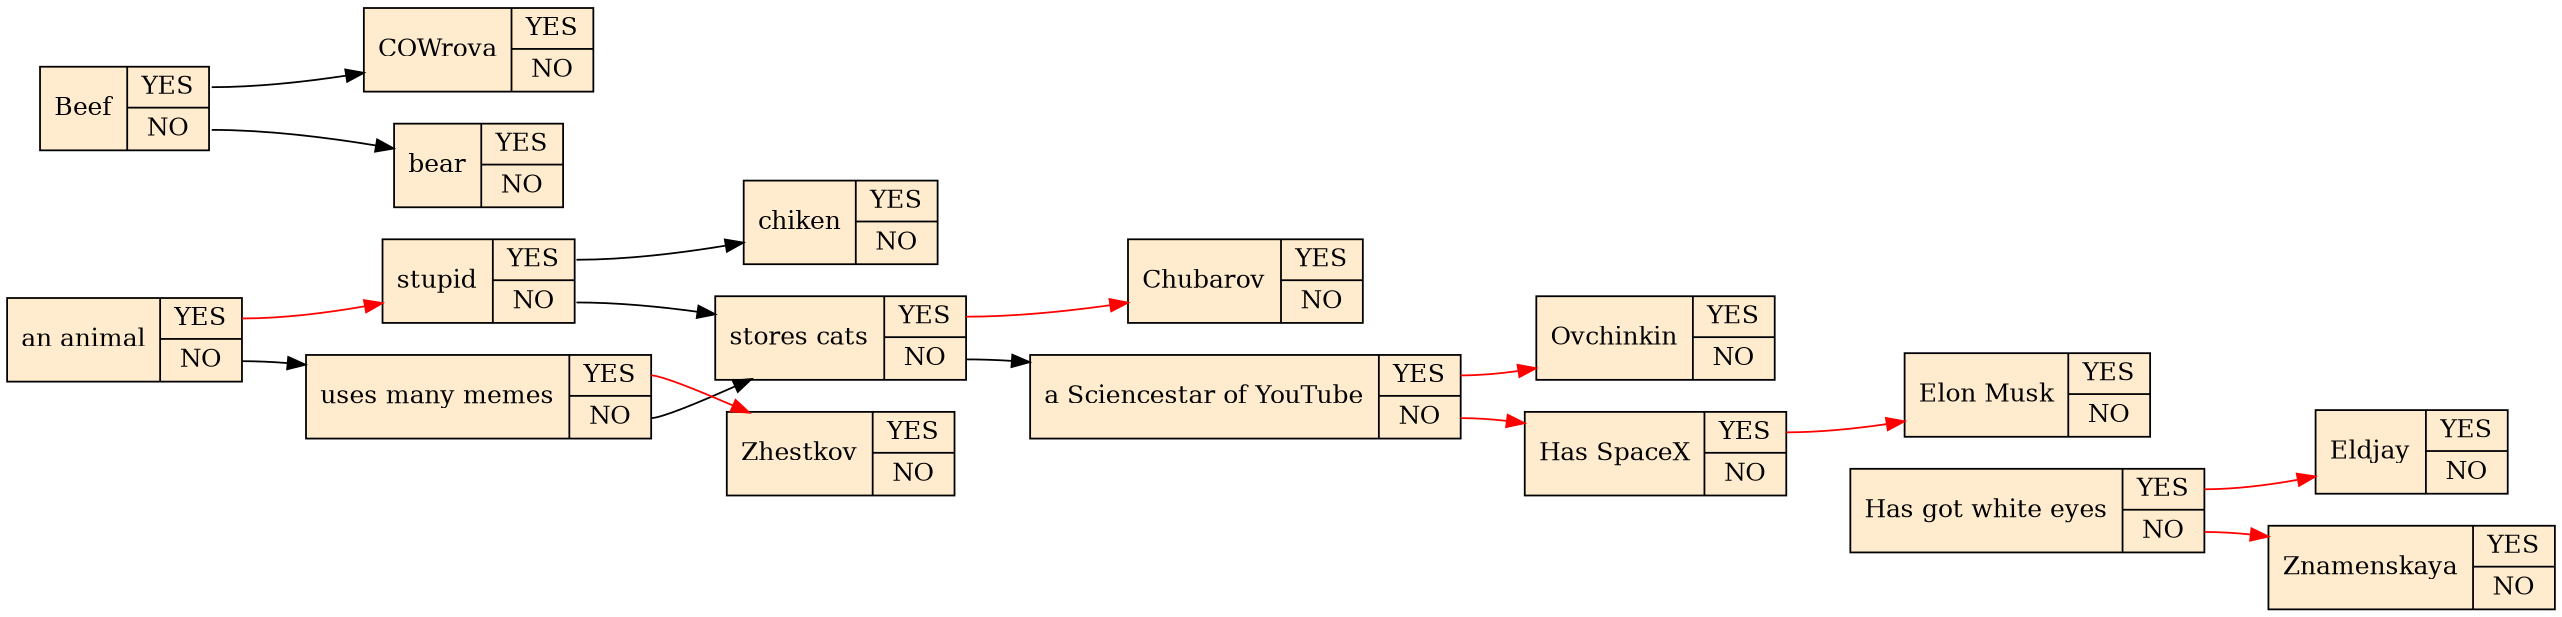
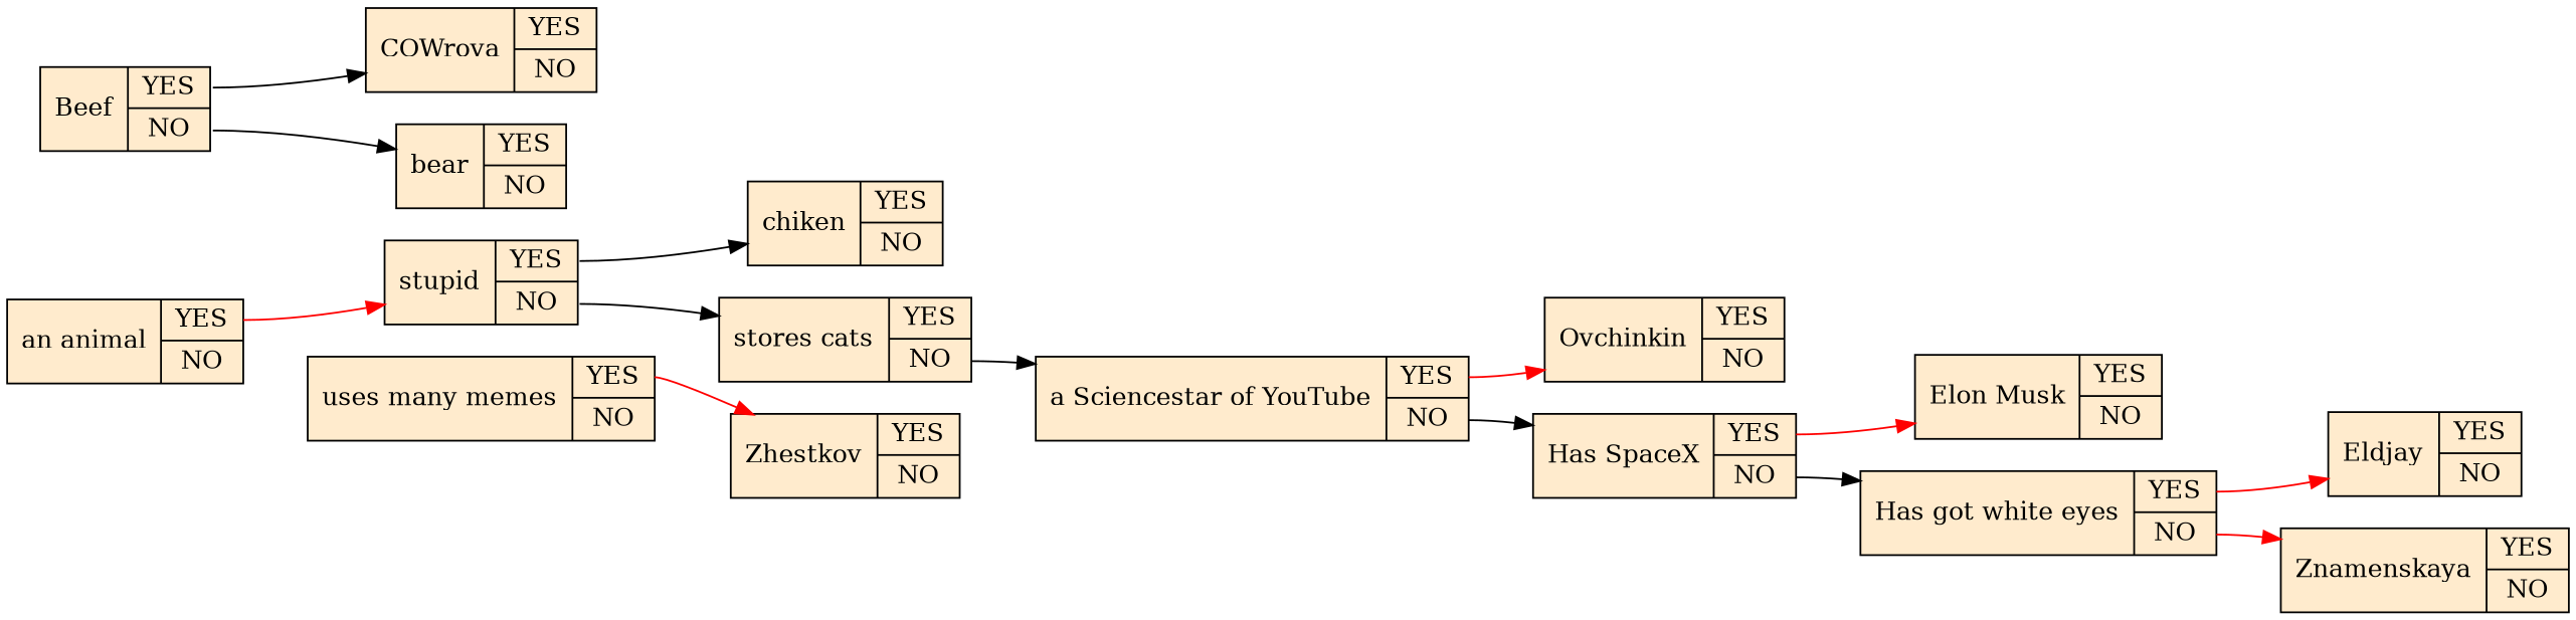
  digraph {
    rankdir=LR
    node [fillcolor="#FFEBCD" shape=record style=filled]
    edge [tailport=f1]
    n1 [label="{an animal|{<f1>YES|<f2>NO}}"]
    n2 [label="{stupid|{<f1>YES|<f2>NO}}"]
    n3 [label="{uses many memes|{<f1>YES|<f2>NO}}"]
    n4 [label="{chiken|{<f1>YES|<f2>NO}}"]
    n5 [label="{stores cats|{<f1>YES|<f2>NO}}"]
    n6 [label="{Zhestkov|{<f1>YES|<f2>NO}}"]
    n7 [label="{Beef|{<f1>YES|<f2>NO}}"]
    n8 [label="{COWrova|{<f1>YES|<f2>NO}}"]
    n9 [label="{bear|{<f1>YES|<f2>NO}}"]
-   n10 [label="{Chubarov|{<f1>YES|<f2>NO}}"]
    n11 [label="{a Sciencestar of YouTube|{<f1>YES|<f2>NO}}"]
    n12 [label="{Ovchinkin|{<f1>YES|<f2>NO}}"]
    n13 [label="{Has SpaceX|{<f1>YES|<f2>NO}}"]
    n14 [label="{Elon Musk|{<f1>YES|<f2>NO}}"]
    n15 [label="{Has got white eyes|{<f1>YES|<f2>NO}}"]
    n16 [label="{Eldjay|{<f1>YES|<f2>NO}}"]
    n17 [label="{Znamenskaya|{<f1>YES|<f2>NO}}"]
    n1 -> n2 [color=red]
-   n1 -> n3 [tailport=f2]
    n2 -> n4 [color=black]
    n2 -> n5 [tailport=f2]
-   n3 -> n5 [tailport=f2]
    n3 -> n6 [color=red]
-   n5 -> n10 [color=red]
    n5 -> n11 [tailport=f2]
    n7 -> n8 [color=black]
    n7 -> n9 [tailport=f2]
    n11 -> n12 [color=red]
-   n11 -> n13 [tailport=f2 color=red]
+   n11 -> n13 [tailport=f2]
    n13 -> n14 [color=red]
+   n13 -> n15 [tailport=f2]
    n15 -> n16 [color=red]
    n15 -> n17 [color=red tailport=f2]
  }
